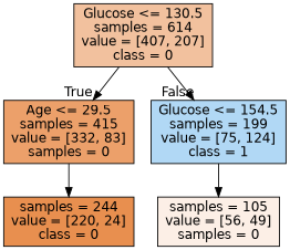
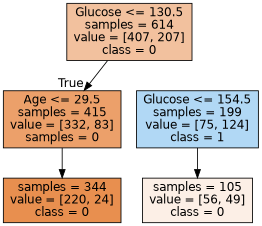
  digraph {
    node [color=black fontname=helvetica shape=box style=filled]
    edge [fontname=helvetica]
    n1 [fillcolor="#f2c19e" label="Glucose <= 130.5\nsamples = 614\nvalue = [407, 207]\nclass = 0"]
    n2 [fillcolor="#eca06a" label="Age <= 29.5\nsamples = 415\nvalue = [332, 83]\nsamples = 0"]
    n3 [fillcolor="#b1d8f5" label="Glucose <= 154.5\nsamples = 199\nvalue = [75, 124]\nclass = 1"]
-   n4 [fillcolor="#e88f4f" label="samples = 244\nvalue = [220, 24]\nclass = 0"]
-   n5 [fillcolor="#fcefe6" label="samples = 105\nvalue = [56, 49]\nsamples = 0"]
+   n4 [fillcolor="#e88f4f" label="samples = 344\nvalue = [220, 24]\nclass = 0"]
+   n5 [fillcolor="#fcefe6" label="samples = 105\nvalue = [56, 49]\nclass = 0"]
    n1 -> n2 [headlabel=True labelangle=45 labeldistance=2.5]
-   n1 -> n3 [headlabel=False labelangle=-45 labeldistance=2.5]
    n2 -> n4
    n3 -> n5
  }
